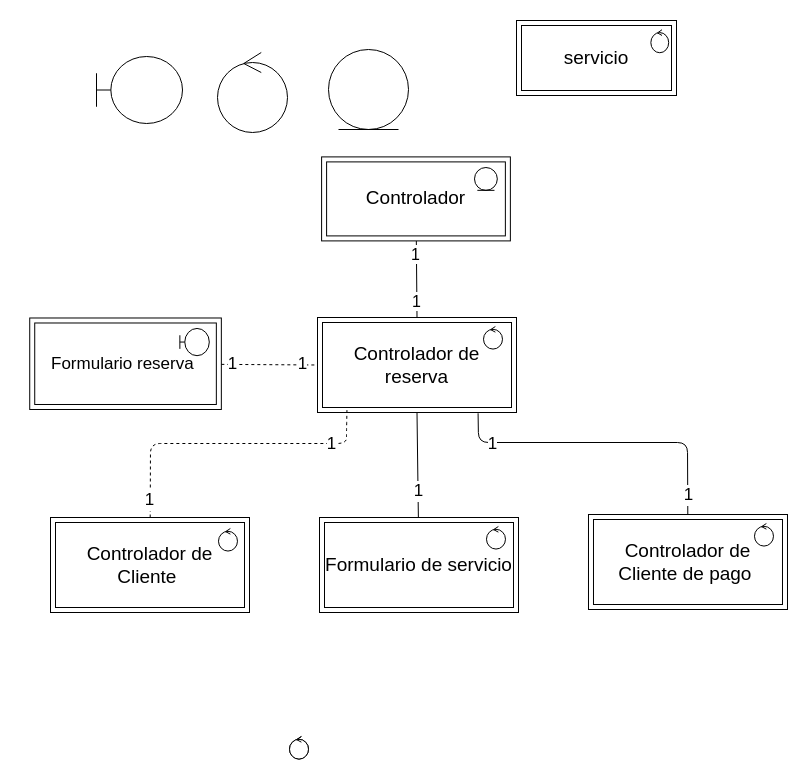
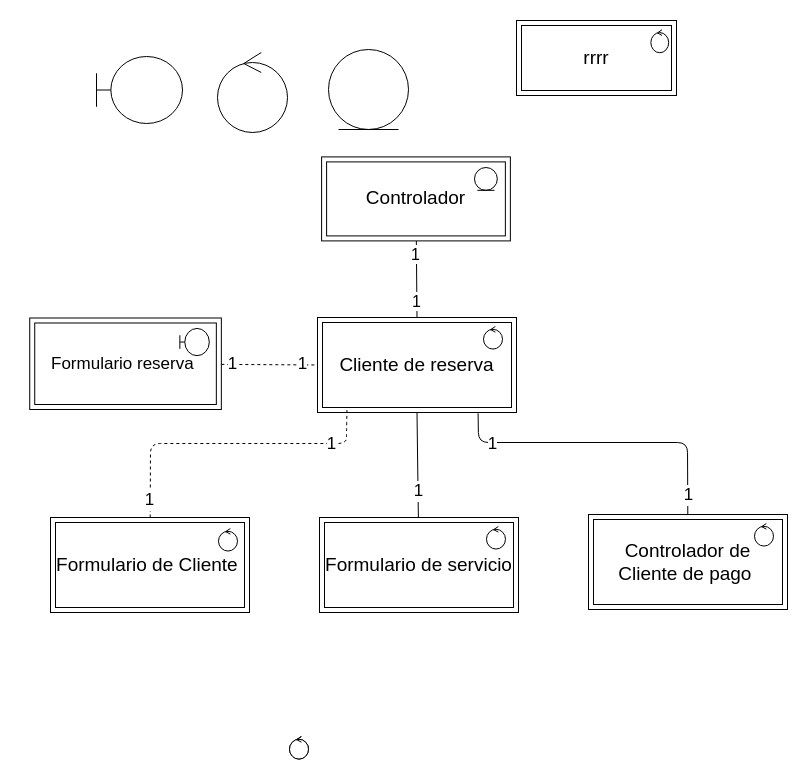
  <mxCell id="0" />
  <mxCell id="1" parent="0" />
  <mxCell id="2" value="" style="shape=umlBoundary;whiteSpace=wrap;html=1;" parent="1" vertex="1"><mxGeometry x="96" y="56" width="86" height="67" as="geometry" /></mxCell>
  <mxCell id="3" value="" style="ellipse;shape=umlControl;whiteSpace=wrap;html=1;" parent="1" vertex="1"><mxGeometry x="217" y="52" width="70" height="80" as="geometry" /></mxCell>
  <mxCell id="4" value="" style="ellipse;shape=umlEntity;whiteSpace=wrap;html=1;" parent="1" vertex="1"><mxGeometry x="328" y="49" width="80" height="80" as="geometry" /></mxCell>
  <mxCell id="5" value="" style="group" parent="1" vertex="1" connectable="0"><mxGeometry x="516" y="20" width="160" height="75" as="geometry" /></mxCell>
  <mxCell id="6" value="" style="group" parent="5" vertex="1" connectable="0"><mxGeometry width="160" height="75" as="geometry" /></mxCell>
- <mxCell id="7" value="&lt;font style=&quot;font-size: 19px&quot;&gt;servicio&lt;/font&gt;" style="shape=ext;margin=3;double=1;whiteSpace=wrap;html=1;align=center;" parent="6" vertex="1"><mxGeometry width="160" height="75" as="geometry" /></mxCell>
+ <mxCell id="7" value="&lt;font style=&quot;font-size: 19px&quot;&gt;rrrr&lt;/font&gt;" style="shape=ext;margin=3;double=1;whiteSpace=wrap;html=1;align=center;" parent="6" vertex="1"><mxGeometry width="160" height="75" as="geometry" /></mxCell>
  <mxCell id="8" value="" style="ellipse;shape=umlControl;whiteSpace=wrap;html=1;" parent="6" vertex="1"><mxGeometry x="134.355" y="9.211" width="17.84" height="23.026" as="geometry" /></mxCell>
  <mxCell id="9" value="" style="group" parent="1" vertex="1" connectable="0"><mxGeometry x="317" y="317" width="199" height="95" as="geometry" /></mxCell>
  <mxCell id="10" value="" style="group" parent="9" vertex="1" connectable="0"><mxGeometry width="199.0" height="95" as="geometry" /></mxCell>
- <mxCell id="11" value="&lt;font style=&quot;font-size: 19px&quot;&gt;Controlador de reserva&lt;/font&gt;" style="shape=ext;margin=3;double=1;whiteSpace=wrap;html=1;align=center;" parent="10" vertex="1"><mxGeometry width="199.0" height="95" as="geometry" /></mxCell>
+ <mxCell id="11" value="&lt;font style=&quot;font-size: 19px&quot;&gt;Cliente de reserva&lt;/font&gt;" style="shape=ext;margin=3;double=1;whiteSpace=wrap;html=1;align=center;" parent="10" vertex="1"><mxGeometry width="199.0" height="95" as="geometry" /></mxCell>
  <mxCell id="12" value="" style="ellipse;shape=umlControl;whiteSpace=wrap;html=1;" parent="10" vertex="1"><mxGeometry x="166.006" y="9.021" width="18.985" height="22.552" as="geometry" /></mxCell>
  <mxCell id="13" style="edgeStyle=none;html=1;fontSize=19;endArrow=none;endFill=0;entryX=0.5;entryY=0;entryDx=0;entryDy=0;" parent="1" target="11" edge="1"><mxGeometry relative="1" as="geometry"><mxPoint x="415" y="348" as="targetPoint" /><mxPoint x="415.841" y="240.397" as="sourcePoint" /></mxGeometry></mxCell>
  <mxCell id="14" value="1" style="edgeLabel;html=1;align=center;verticalAlign=middle;resizable=0;points=[];fontSize=16;" parent="13" vertex="1" connectable="0"><mxGeometry x="-0.655" y="-1" relative="1" as="geometry"><mxPoint as="offset" /></mxGeometry></mxCell>
  <mxCell id="15" value="1" style="edgeLabel;html=1;align=center;verticalAlign=middle;resizable=0;points=[];fontSize=16;" parent="13" vertex="1" connectable="0"><mxGeometry x="0.572" y="-1" relative="1" as="geometry"><mxPoint as="offset" /></mxGeometry></mxCell>
  <mxCell id="16" value="" style="group" parent="1" vertex="1" connectable="0"><mxGeometry x="20" y="322.5" width="202" height="91.5" as="geometry" /></mxCell>
  <mxCell id="17" value="" style="group" parent="16" vertex="1" connectable="0"><mxGeometry x="9.234" y="-5.014" width="191.611" height="91.5" as="geometry" /></mxCell>
  <mxCell id="18" value="&lt;font style=&quot;font-size: 17px&quot;&gt;Formulario reserva&lt;/font&gt;&lt;font style=&quot;font-size: 19px&quot;&gt;&amp;nbsp;&lt;/font&gt;" style="shape=ext;margin=3;double=1;whiteSpace=wrap;html=1;align=center;" parent="17" vertex="1"><mxGeometry width="191.611" height="91.5" as="geometry" /></mxCell>
  <mxCell id="19" value="" style="shape=umlBoundary;whiteSpace=wrap;html=1;" parent="17" vertex="1"><mxGeometry x="150.133" y="10.46" width="29.437" height="27.232" as="geometry" /></mxCell>
  <mxCell id="20" style="edgeStyle=none;html=1;entryX=0;entryY=0.5;entryDx=0;entryDy=0;fontSize=17;endArrow=none;endFill=0;dashed=1;" parent="1" source="18" target="11" edge="1"><mxGeometry relative="1" as="geometry" /></mxCell>
  <mxCell id="21" value="1" style="edgeLabel;html=1;align=center;verticalAlign=middle;resizable=0;points=[];fontSize=17;" parent="20" vertex="1" connectable="0"><mxGeometry x="-0.776" relative="1" as="geometry"><mxPoint as="offset" /></mxGeometry></mxCell>
  <mxCell id="22" value="1" style="edgeLabel;html=1;align=center;verticalAlign=middle;resizable=0;points=[];fontSize=17;" parent="20" vertex="1" connectable="0"><mxGeometry x="0.688" y="1" relative="1" as="geometry"><mxPoint as="offset" /></mxGeometry></mxCell>
  <mxCell id="23" value="" style="group" parent="1" vertex="1" connectable="0"><mxGeometry x="50" y="517" width="199" height="95" as="geometry" /></mxCell>
  <mxCell id="24" value="" style="group" parent="23" vertex="1" connectable="0"><mxGeometry width="199.0" height="95" as="geometry" /></mxCell>
- <mxCell id="25" value="&lt;font style=&quot;font-size: 19px&quot;&gt;Controlador de Cliente&amp;nbsp;&lt;/font&gt;" style="shape=ext;margin=3;double=1;whiteSpace=wrap;html=1;align=center;" parent="24" vertex="1"><mxGeometry width="199.0" height="95" as="geometry" /></mxCell>
+ <mxCell id="25" value="&lt;font style=&quot;font-size: 19px&quot;&gt;Formulario de Cliente&amp;nbsp;&lt;/font&gt;" style="shape=ext;margin=3;double=1;whiteSpace=wrap;html=1;align=center;" parent="24" vertex="1"><mxGeometry width="199.0" height="95" as="geometry" /></mxCell>
  <mxCell id="26" value="&lt;span style=&quot;color: rgba(0 , 0 , 0 , 0) ; font-family: monospace ; font-size: 0px&quot;&gt;%3CmxGraphModel%3E%3Croot%3E%3CmxCell%20id%3D%220%22%2F%3E%3CmxCell%20id%3D%221%22%20parent%3D%220%22%2F%3E%3CmxCell%20id%3D%222%22%20value%3D%22%22%20style%3D%22shape%3DumlBoundary%3BwhiteSpace%3Dwrap%3Bhtml%3D1%3B%22%20vertex%3D%221%22%20parent%3D%221%22%3E%3CmxGeometry%20x%3D%2298%22%20y%3D%2273%22%20width%3D%2286%22%20height%3D%2267%22%20as%3D%22geometry%22%2F%3E%3C%2FmxCell%3E%3C%2Froot%3E%3C%2FmxGraphModel%3E&lt;/span&gt;" style="ellipse;shape=umlControl;whiteSpace=wrap;html=1;" parent="24" vertex="1"><mxGeometry x="167.996" y="11.001" width="18.985" height="22.552" as="geometry" /></mxCell>
  <mxCell id="27" value="" style="group" parent="1" vertex="1" connectable="0"><mxGeometry x="587.99" y="514" width="199" height="95" as="geometry" /></mxCell>
  <mxCell id="28" value="" style="group" parent="27" vertex="1" connectable="0"><mxGeometry width="199.0" height="95" as="geometry" /></mxCell>
  <mxCell id="29" value="&lt;font style=&quot;font-size: 19px&quot;&gt;Controlador de Cliente de pago&amp;nbsp;&lt;/font&gt;" style="shape=ext;margin=3;double=1;whiteSpace=wrap;html=1;align=center;" parent="28" vertex="1"><mxGeometry width="199.0" height="95" as="geometry" /></mxCell>
  <mxCell id="30" value="" style="ellipse;shape=umlControl;whiteSpace=wrap;html=1;" parent="28" vertex="1"><mxGeometry x="166.006" y="9.021" width="18.985" height="22.552" as="geometry" /></mxCell>
  <mxCell id="31" value="" style="ellipse;shape=umlControl;whiteSpace=wrap;html=1;" parent="1" vertex="1"><mxGeometry x="289.006" y="736.021" width="18.985" height="22.552" as="geometry" /></mxCell>
  <mxCell id="32" style="edgeStyle=none;html=1;entryX=0.5;entryY=1;entryDx=0;entryDy=0;fontSize=17;endArrow=none;endFill=0;" parent="1" source="34" target="11" edge="1"><mxGeometry relative="1" as="geometry" /></mxCell>
  <mxCell id="33" value="1" style="edgeLabel;html=1;align=center;verticalAlign=middle;resizable=0;points=[];fontSize=17;" parent="32" vertex="1" connectable="0"><mxGeometry x="-0.489" relative="1" as="geometry"><mxPoint as="offset" /></mxGeometry></mxCell>
  <mxCell id="34" value="&lt;font style=&quot;font-size: 19px&quot;&gt;Formulario de servicio&lt;/font&gt;" style="shape=ext;margin=3;double=1;whiteSpace=wrap;html=1;align=center;" parent="1" vertex="1"><mxGeometry x="319" y="517" width="199.0" height="95" as="geometry" /></mxCell>
  <mxCell id="35" value="&lt;span style=&quot;color: rgba(0 , 0 , 0 , 0) ; font-family: monospace ; font-size: 0px&quot;&gt;%3CmxGraphModel%3E%3Croot%3E%3CmxCell%20id%3D%220%22%2F%3E%3CmxCell%20id%3D%221%22%20parent%3D%220%22%2F%3E%3CmxCell%20id%3D%222%22%20value%3D%22%22%20style%3D%22shape%3DumlBoundary%3BwhiteSpace%3Dwrap%3Bhtml%3D1%3B%22%20vertex%3D%221%22%20parent%3D%221%22%3E%3CmxGeometry%20x%3D%2298%22%20y%3D%2273%22%20width%3D%2286%22%20height%3D%2267%22%20as%3D%22geometry%22%2F%3E%3C%2FmxCell%3E%3C%2Froot%3E%3C%2FmxGraphModel%3E&lt;/span&gt;" style="ellipse;shape=umlControl;whiteSpace=wrap;html=1;" parent="1" vertex="1"><mxGeometry x="289.006" y="736.021" width="18.985" height="22.552" as="geometry" /></mxCell>
  <mxCell id="36" style="edgeStyle=none;html=1;entryX=0.148;entryY=0.975;entryDx=0;entryDy=0;entryPerimeter=0;fontSize=17;endArrow=none;endFill=0;dashed=1;" parent="1" source="25" target="11" edge="1"><mxGeometry relative="1" as="geometry"><Array as="points"><mxPoint x="150" y="443" /><mxPoint x="346" y="443" /><mxPoint x="346" y="432" /></Array></mxGeometry></mxCell>
  <mxCell id="37" value="1" style="edgeLabel;html=1;align=center;verticalAlign=middle;resizable=0;points=[];fontSize=17;" parent="36" vertex="1" connectable="0"><mxGeometry x="-0.889" y="1" relative="1" as="geometry"><mxPoint as="offset" /></mxGeometry></mxCell>
  <mxCell id="38" value="1" style="edgeLabel;html=1;align=center;verticalAlign=middle;resizable=0;points=[];fontSize=17;" parent="36" vertex="1" connectable="0"><mxGeometry x="0.682" relative="1" as="geometry"><mxPoint as="offset" /></mxGeometry></mxCell>
  <mxCell id="39" style="edgeStyle=none;html=1;entryX=0.807;entryY=1.008;entryDx=0;entryDy=0;entryPerimeter=0;fontSize=17;endArrow=none;endFill=0;" parent="1" source="29" target="11" edge="1"><mxGeometry relative="1" as="geometry"><Array as="points"><mxPoint x="687" y="442" /><mxPoint x="478" y="442" /></Array></mxGeometry></mxCell>
  <mxCell id="40" value="1" style="edgeLabel;html=1;align=center;verticalAlign=middle;resizable=0;points=[];fontSize=17;" parent="39" vertex="1" connectable="0"><mxGeometry x="0.726" y="1" relative="1" as="geometry"><mxPoint as="offset" /></mxGeometry></mxCell>
  <mxCell id="41" value="1" style="edgeLabel;html=1;align=center;verticalAlign=middle;resizable=0;points=[];fontSize=17;" parent="39" vertex="1" connectable="0"><mxGeometry x="-0.872" relative="1" as="geometry"><mxPoint as="offset" /></mxGeometry></mxCell>
  <mxCell id="42" value="&lt;span style=&quot;color: rgba(0 , 0 , 0 , 0) ; font-family: monospace ; font-size: 0px&quot;&gt;%3CmxGraphModel%3E%3Croot%3E%3CmxCell%20id%3D%220%22%2F%3E%3CmxCell%20id%3D%221%22%20parent%3D%220%22%2F%3E%3CmxCell%20id%3D%222%22%20value%3D%22%22%20style%3D%22shape%3DumlBoundary%3BwhiteSpace%3Dwrap%3Bhtml%3D1%3B%22%20vertex%3D%221%22%20parent%3D%221%22%3E%3CmxGeometry%20x%3D%2298%22%20y%3D%2273%22%20width%3D%2286%22%20height%3D%2267%22%20as%3D%22geometry%22%2F%3E%3C%2FmxCell%3E%3C%2Froot%3E%3C%2FmxGraphModel%3E&lt;/span&gt;" style="ellipse;shape=umlControl;whiteSpace=wrap;html=1;" parent="1" vertex="1"><mxGeometry x="485.996" y="526.001" width="18.985" height="22.552" as="geometry" /></mxCell>
  <mxCell id="43" value="" style="group" vertex="1" connectable="0" parent="1"><mxGeometry x="312" y="161" width="199" height="84" as="geometry" /></mxCell>
  <mxCell id="44" value="&lt;font style=&quot;font-size: 19px&quot;&gt;Controlador&lt;/font&gt;" style="shape=ext;margin=3;double=1;whiteSpace=wrap;html=1;align=center;" vertex="1" parent="43"><mxGeometry x="9.097" y="-4.603" width="188.766" height="84" as="geometry" /></mxCell>
  <mxCell id="45" value="" style="ellipse;shape=umlEntity;whiteSpace=wrap;html=1;" vertex="1" parent="43"><mxGeometry x="162" y="6" width="22.82" height="22.84" as="geometry" /></mxCell>
